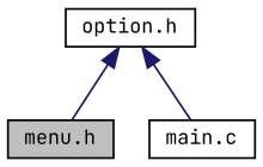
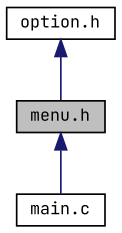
  digraph {
    fontname="JetBrains Mono"
    node [color=black fillcolor=white fontname="JetBrains Mono" fontsize=10 shape=record style=filled]
    edge [color=midnightblue dir=back fontname="JetBrains Mono" fontsize=10 labelfontname=Helvetica labelfontsize=10 style=solid]
    n1 [fillcolor=grey75 fontcolor=black height=0.2 label="menu.h" width=0.4]
    n2 [height=0.2 label="main.c" width=0.4]
    n3 [height=0.2 label="option.h" width=0.4]
-   n3 -> n2
+   n1 -> n2
    n3 -> n1
  }
